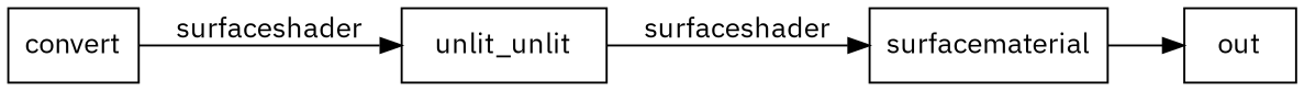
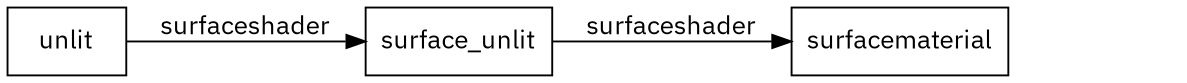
  digraph {
    fontname="IBM Plex Sans"
    rankdir=LR
    node [fontname="IBM Plex Sans" shape=box]
    edge [fontname="IBM Plex Sans"]
    n1 [label=surfacematerial]
-   n2 [label=out]
-   n3 [label=unlit_unlit]
-   n4 [label=convert]
-   n1 -> n2
+   n3 [label=surface_unlit]
+   n4 [label=unlit]
    n3 -> n1 [label=surfaceshader]
    n4 -> n3 [label=surfaceshader]
  }
